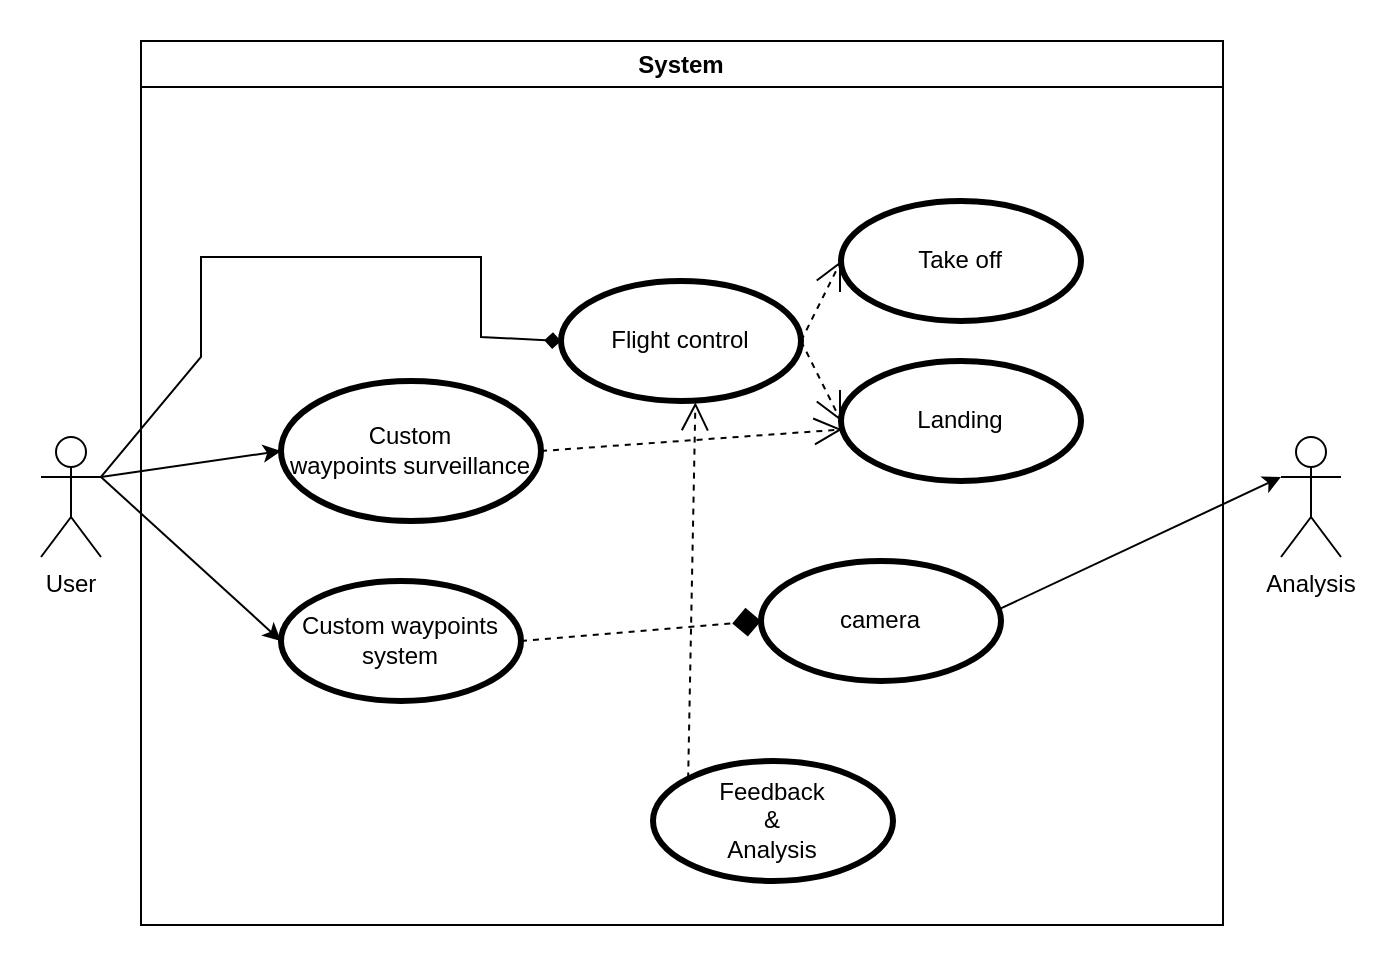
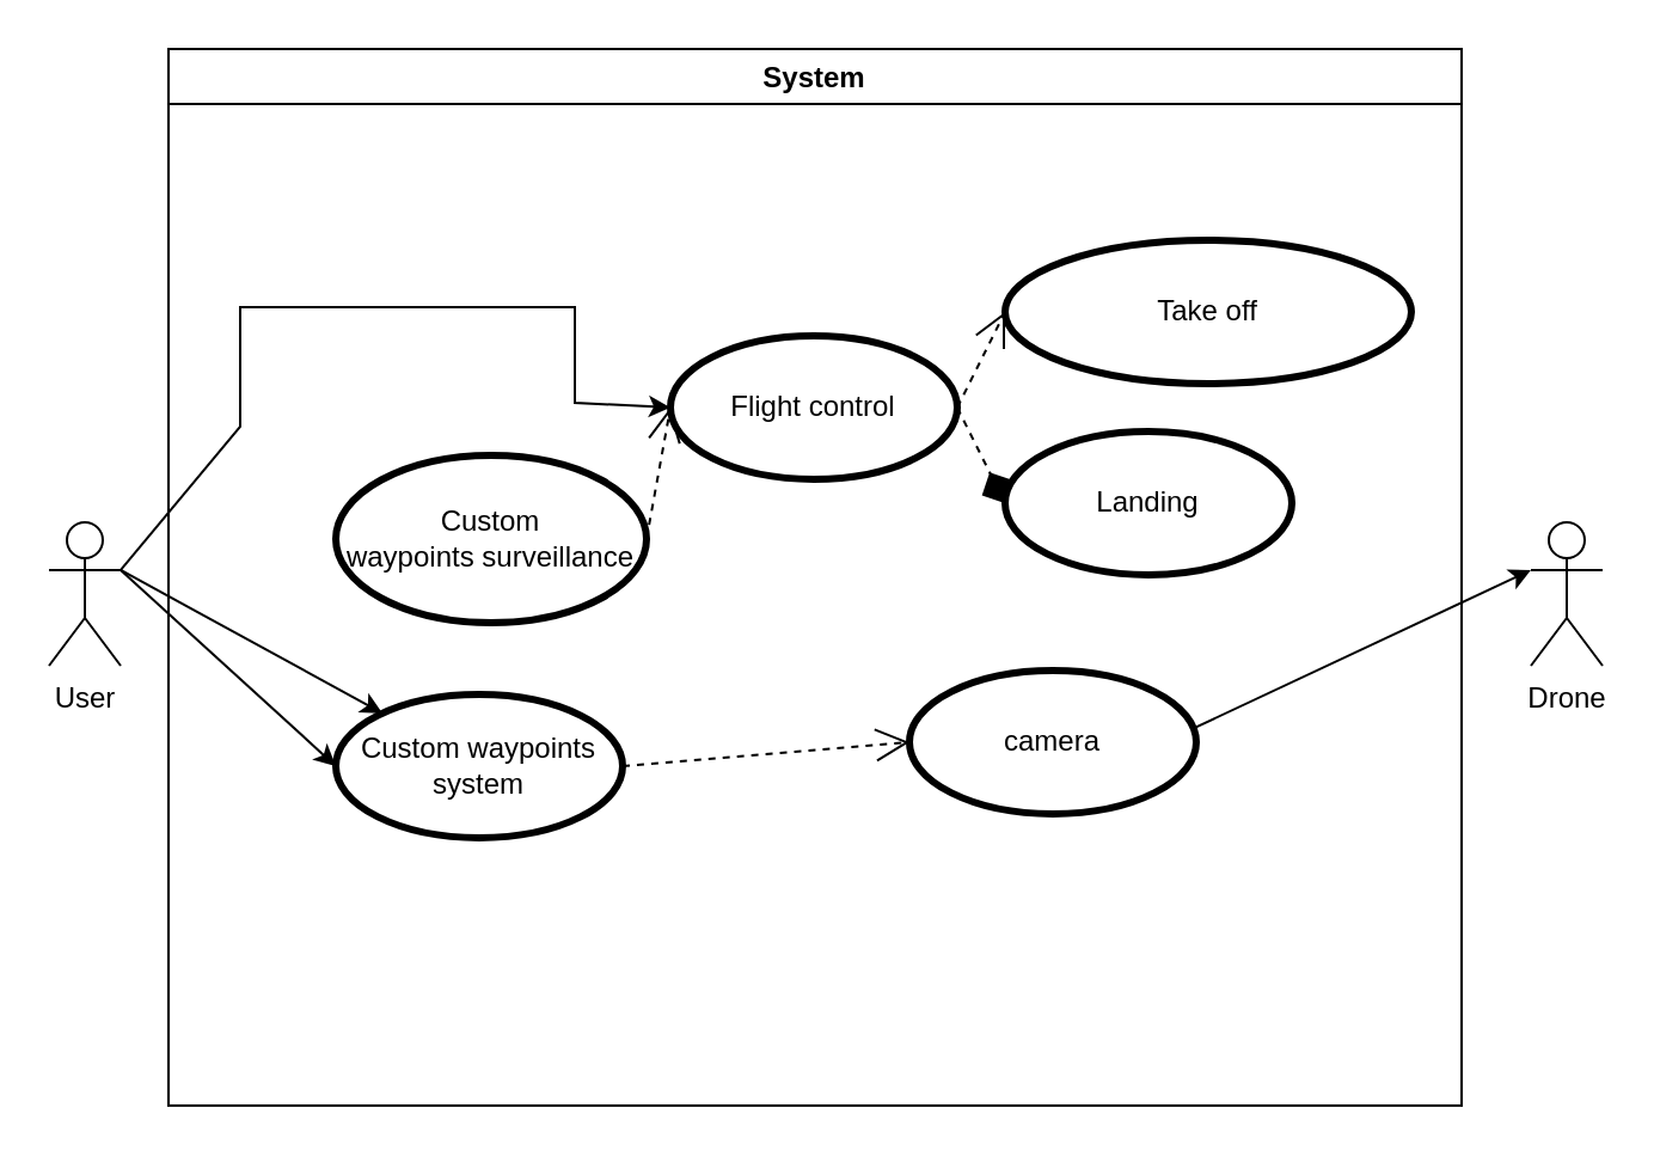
  <mxCell id="0" />
  <mxCell id="1" parent="0" />
  <mxCell id="2" value="User" style="shape=umlActor;html=1;verticalLabelPosition=bottom;verticalAlign=top;align=center;" vertex="1" parent="1"><mxGeometry x="20" y="218" width="30" height="60" as="geometry" /></mxCell>
- <mxCell id="3" value="Analysis" style="shape=umlActor;html=1;verticalLabelPosition=bottom;verticalAlign=top;align=center;" vertex="1" parent="1"><mxGeometry x="640" y="218" width="30" height="60" as="geometry" /></mxCell>
+ <mxCell id="3" value="Drone" style="shape=umlActor;html=1;verticalLabelPosition=bottom;verticalAlign=top;align=center;" vertex="1" parent="1"><mxGeometry x="640" y="218" width="30" height="60" as="geometry" /></mxCell>
  <mxCell id="4" value="System" style="swimlane;" vertex="1" parent="1"><mxGeometry x="70" y="20" width="541" height="442" as="geometry" /></mxCell>
- <mxCell id="5" value="&lt;span style=&quot;font-weight: normal;&quot;&gt;Take off&lt;/span&gt;" style="shape=ellipse;html=1;strokeWidth=3;fontStyle=1;whiteSpace=wrap;align=center;perimeter=ellipsePerimeter;" vertex="1" parent="4"><mxGeometry x="350" y="80" width="120" height="60" as="geometry" /></mxCell>
+ <mxCell id="5" value="&lt;span style=&quot;font-weight: normal;&quot;&gt;Take off&lt;/span&gt;" style="shape=ellipse;html=1;strokeWidth=3;fontStyle=1;whiteSpace=wrap;align=center;perimeter=ellipsePerimeter;" vertex="1" parent="4"><mxGeometry x="350" y="80" width="170" height="60" as="geometry" /></mxCell>
  <mxCell id="6" value="&lt;span style=&quot;font-family: Helvetica, &amp;quot;VP Default&amp;quot;; font-weight: 400;&quot;&gt;Custom waypoints&amp;nbsp;surveillance&lt;/span&gt;" style="shape=ellipse;html=1;strokeWidth=3;fontStyle=1;whiteSpace=wrap;align=center;perimeter=ellipsePerimeter;" vertex="1" parent="4"><mxGeometry x="70" y="170" width="130" height="70" as="geometry" /></mxCell>
  <mxCell id="7" value="&lt;span style=&quot;font-weight: normal;&quot;&gt;Landing&lt;/span&gt;" style="shape=ellipse;html=1;strokeWidth=3;fontStyle=1;whiteSpace=wrap;align=center;perimeter=ellipsePerimeter;" vertex="1" parent="4"><mxGeometry x="350" y="160" width="120" height="60" as="geometry" /></mxCell>
  <mxCell id="8" value="&lt;span style=&quot;font-weight: normal;&quot;&gt;Flight control&lt;/span&gt;" style="shape=ellipse;html=1;strokeWidth=3;fontStyle=1;whiteSpace=wrap;align=center;perimeter=ellipsePerimeter;" vertex="1" parent="4"><mxGeometry x="210" y="120" width="120" height="60" as="geometry" /></mxCell>
  <mxCell id="9" value="&lt;span style=&quot;font-family: Helvetica, &amp;quot;VP Default&amp;quot;; font-weight: 400;&quot;&gt;Custom waypoints system&lt;/span&gt;" style="shape=ellipse;html=1;strokeWidth=3;fontStyle=1;whiteSpace=wrap;align=center;perimeter=ellipsePerimeter;" vertex="1" parent="4"><mxGeometry x="70" y="270" width="120" height="60" as="geometry" /></mxCell>
- <mxCell id="10" value="&lt;span style=&quot;font-weight: normal;&quot;&gt;Feedback&lt;br&gt;&amp;amp;&lt;br&gt;Analysis&lt;br&gt;&lt;/span&gt;" style="shape=ellipse;html=1;strokeWidth=3;fontStyle=1;whiteSpace=wrap;align=center;perimeter=ellipsePerimeter;" vertex="1" parent="4"><mxGeometry x="256" y="360" width="120" height="60" as="geometry" /></mxCell>
  <mxCell id="11" value="&lt;span style=&quot;font-weight: normal;&quot;&gt;camera&lt;/span&gt;" style="shape=ellipse;html=1;strokeWidth=3;fontStyle=1;whiteSpace=wrap;align=center;perimeter=ellipsePerimeter;" vertex="1" parent="4"><mxGeometry x="310" y="260" width="120" height="60" as="geometry" /></mxCell>
- <mxCell id="12" value="" style="edgeStyle=none;html=1;endArrow=open;endSize=12;dashed=1;verticalAlign=bottom;rounded=0;exitX=1;exitY=0.5;exitDx=0;exitDy=0;" edge="1" parent="4" source="6" target="7"><mxGeometry width="160" relative="1" as="geometry"><mxPoint x="210" y="240" as="sourcePoint" /><mxPoint x="370" y="240" as="targetPoint" /></mxGeometry></mxCell>
+ <mxCell id="12" value="" style="edgeStyle=none;html=1;endArrow=open;endSize=12;dashed=1;verticalAlign=bottom;rounded=0;exitX=1;exitY=0.5;exitDx=0;exitDy=0;entryX=0;entryY=0.5;entryDx=0;entryDy=0;" edge="1" parent="4" source="6" target="8"><mxGeometry width="160" relative="1" as="geometry"><mxPoint x="210" y="240" as="sourcePoint" /><mxPoint x="370" y="240" as="targetPoint" /></mxGeometry></mxCell>
  <mxCell id="13" value="" style="edgeStyle=none;html=1;endArrow=open;endSize=12;dashed=1;verticalAlign=bottom;rounded=0;exitX=1;exitY=0.5;exitDx=0;exitDy=0;entryX=0;entryY=0.5;entryDx=0;entryDy=0;" edge="1" parent="4" source="8" target="5"><mxGeometry width="160" relative="1" as="geometry"><mxPoint x="190" y="200" as="sourcePoint" /><mxPoint x="220" y="160" as="targetPoint" /></mxGeometry></mxCell>
- <mxCell id="14" value="" style="edgeStyle=none;html=1;endArrow=open;endSize=12;dashed=1;verticalAlign=bottom;rounded=0;exitX=1;exitY=0.5;exitDx=0;exitDy=0;entryX=0;entryY=0.5;entryDx=0;entryDy=0;" edge="1" parent="4" source="8" target="7"><mxGeometry width="160" relative="1" as="geometry"><mxPoint x="200" y="210" as="sourcePoint" /><mxPoint x="230" y="170" as="targetPoint" /></mxGeometry></mxCell>
- <mxCell id="15" value="" style="edgeStyle=none;html=1;endArrow=diamond;endSize=12;dashed=1;verticalAlign=bottom;rounded=0;exitX=1;exitY=0.5;exitDx=0;exitDy=0;entryX=0;entryY=0.5;entryDx=0;entryDy=0;" edge="1" parent="4" source="9" target="11"><mxGeometry width="160" relative="1" as="geometry"><mxPoint x="200" y="210" as="sourcePoint" /><mxPoint x="230" y="170" as="targetPoint" /></mxGeometry></mxCell>
- <mxCell id="16" value="" style="edgeStyle=none;html=1;endArrow=open;endSize=12;dashed=1;verticalAlign=bottom;rounded=0;exitX=0;exitY=0;exitDx=0;exitDy=0;entryX=0.56;entryY=1.01;entryDx=0;entryDy=0;entryPerimeter=0;" edge="1" parent="4" source="10" target="8"><mxGeometry width="160" relative="1" as="geometry"><mxPoint x="210" y="320" as="sourcePoint" /><mxPoint x="330" y="310" as="targetPoint" /></mxGeometry></mxCell>
- <mxCell id="17" value="" style="endArrow=classic;html=1;rounded=0;entryX=0;entryY=0.5;entryDx=0;entryDy=0;exitX=1;exitY=0.333;exitDx=0;exitDy=0;exitPerimeter=0;" edge="1" parent="1" source="2" target="6"><mxGeometry width="50" height="50" relative="1" as="geometry"><mxPoint x="330" y="288" as="sourcePoint" /><mxPoint x="380" y="238" as="targetPoint" /></mxGeometry></mxCell>
+ <mxCell id="14" value="" style="edgeStyle=none;html=1;endArrow=diamond;endSize=12;dashed=1;verticalAlign=bottom;rounded=0;exitX=1;exitY=0.5;exitDx=0;exitDy=0;entryX=0;entryY=0.5;entryDx=0;entryDy=0;" edge="1" parent="4" source="8" target="7"><mxGeometry width="160" relative="1" as="geometry"><mxPoint x="200" y="210" as="sourcePoint" /><mxPoint x="230" y="170" as="targetPoint" /></mxGeometry></mxCell>
+ <mxCell id="15" value="" style="edgeStyle=none;html=1;endArrow=open;endSize=12;dashed=1;verticalAlign=bottom;rounded=0;exitX=1;exitY=0.5;exitDx=0;exitDy=0;entryX=0;entryY=0.5;entryDx=0;entryDy=0;" edge="1" parent="4" source="9" target="11"><mxGeometry width="160" relative="1" as="geometry"><mxPoint x="200" y="210" as="sourcePoint" /><mxPoint x="230" y="170" as="targetPoint" /></mxGeometry></mxCell>
+ <mxCell id="17" value="" style="endArrow=classic;html=1;rounded=0;exitX=1;exitY=0.333;exitDx=0;exitDy=0;exitPerimeter=0;" edge="1" parent="1" source="2" target="9"><mxGeometry width="50" height="50" relative="1" as="geometry"><mxPoint x="330" y="288" as="sourcePoint" /><mxPoint x="380" y="238" as="targetPoint" /></mxGeometry></mxCell>
  <mxCell id="18" value="" style="endArrow=classic;html=1;rounded=0;entryX=0;entryY=0.5;entryDx=0;entryDy=0;" edge="1" parent="1" target="9"><mxGeometry width="50" height="50" relative="1" as="geometry"><mxPoint x="50" y="238" as="sourcePoint" /><mxPoint x="120" y="218" as="targetPoint" /></mxGeometry></mxCell>
- <mxCell id="19" value="" style="endArrow=diamond;html=1;rounded=0;entryX=0;entryY=0.5;entryDx=0;entryDy=0;exitX=1;exitY=0.333;exitDx=0;exitDy=0;exitPerimeter=0;" edge="1" parent="1" source="2" target="8"><mxGeometry width="50" height="50" relative="1" as="geometry"><mxPoint x="70" y="258" as="sourcePoint" /><mxPoint x="130" y="228" as="targetPoint" /><Array as="points"><mxPoint x="100" y="178" /><mxPoint x="100" y="128" /><mxPoint x="170" y="128" /><mxPoint x="240" y="128" /><mxPoint x="240" y="168" /></Array></mxGeometry></mxCell>
+ <mxCell id="19" value="" style="endArrow=classic;html=1;rounded=0;entryX=0;entryY=0.5;entryDx=0;entryDy=0;exitX=1;exitY=0.333;exitDx=0;exitDy=0;exitPerimeter=0;" edge="1" parent="1" source="2" target="8"><mxGeometry width="50" height="50" relative="1" as="geometry"><mxPoint x="70" y="258" as="sourcePoint" /><mxPoint x="130" y="228" as="targetPoint" /><Array as="points"><mxPoint x="100" y="178" /><mxPoint x="100" y="128" /><mxPoint x="170" y="128" /><mxPoint x="240" y="128" /><mxPoint x="240" y="168" /></Array></mxGeometry></mxCell>
  <mxCell id="20" value="" style="endArrow=classic;html=1;rounded=0;exitX=0.997;exitY=0.397;exitDx=0;exitDy=0;exitPerimeter=0;" edge="1" parent="1" source="11"><mxGeometry width="50" height="50" relative="1" as="geometry"><mxPoint x="100" y="288" as="sourcePoint" /><mxPoint x="640" y="238" as="targetPoint" /></mxGeometry></mxCell>
